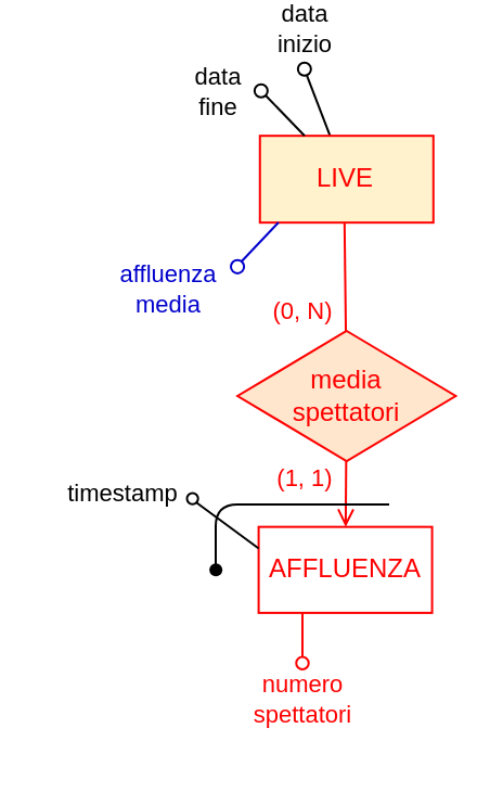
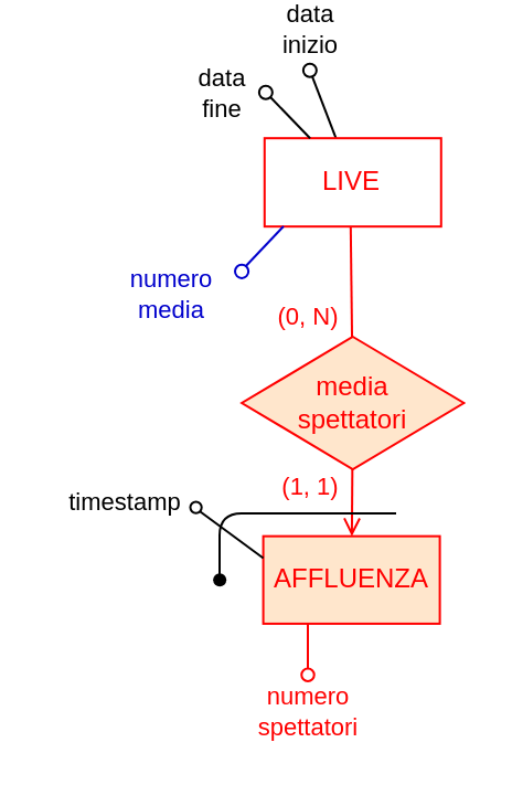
  <mxCell id="0" />
  <mxCell id="1" parent="0" />
  <mxCell id="2" value="" style="endArrow=oval;html=1;fillStyle=auto;strokeWidth=1;startSize=6;endSize=6;fillColor=#000000;startArrow=none;startFill=0;endFill=0;" parent="1" source="4" edge="1"><mxGeometry width="50" height="50" relative="1" as="geometry"><mxPoint x="133.99" y="-272.993" as="sourcePoint" /><mxPoint x="139.93" y="20.35" as="targetPoint" /></mxGeometry></mxCell>
  <mxCell id="3" value="data&lt;br&gt;inizio" style="edgeLabel;html=1;align=center;verticalAlign=middle;resizable=0;points=[];" parent="2" vertex="1" connectable="0"><mxGeometry x="0.479" y="1" relative="1" as="geometry"><mxPoint x="-3" y="-28" as="offset" /></mxGeometry></mxCell>
- <mxCell id="4" value="&lt;font color=&quot;#ff0000&quot;&gt;LIVE&lt;/font&gt;" style="whiteSpace=wrap;html=1;strokeColor=#FF0000;fillColor=#fff2cc;" parent="1" vertex="1"><mxGeometry x="119.39" y="51.09" width="80" height="40" as="geometry" /></mxCell>
+ <mxCell id="4" value="&lt;font color=&quot;#ff0000&quot;&gt;LIVE&lt;/font&gt;" style="whiteSpace=wrap;html=1;strokeColor=#FF0000;" parent="1" vertex="1"><mxGeometry x="119.39" y="51.09" width="80" height="40" as="geometry" /></mxCell>
  <mxCell id="5" value="" style="endArrow=oval;html=1;fillStyle=auto;strokeWidth=1;startSize=6;endSize=6;fillColor=#000000;startArrow=none;startFill=0;endFill=0;" parent="1" source="4" edge="1"><mxGeometry width="50" height="50" relative="1" as="geometry"><mxPoint x="161.72" y="61.09" as="sourcePoint" /><mxPoint x="119.93" y="30.35" as="targetPoint" /></mxGeometry></mxCell>
  <mxCell id="6" value="data&lt;br&gt;fine" style="edgeLabel;html=1;align=center;verticalAlign=middle;resizable=0;points=[];" parent="5" vertex="1" connectable="0"><mxGeometry x="0.479" y="1" relative="1" as="geometry"><mxPoint x="-25" y="-6" as="offset" /></mxGeometry></mxCell>
  <mxCell id="7" value="&lt;font color=&quot;#ff0000&quot;&gt;(0, N)&lt;/font&gt;" style="edgeStyle=none;html=1;endArrow=none;endFill=0;exitX=0.5;exitY=1;exitDx=0;exitDy=0;strokeColor=#FF0000;" parent="1" target="10" edge="1"><mxGeometry x="0.655" y="-20" relative="1" as="geometry"><mxPoint as="offset" /><mxPoint x="158.41" y="91.09" as="sourcePoint" /></mxGeometry></mxCell>
- <mxCell id="8" value="&lt;font color=&quot;#ff0000&quot;&gt;AFFLUENZA&lt;/font&gt;" style="whiteSpace=wrap;html=1;strokeColor=#FF0000;" parent="1" vertex="1"><mxGeometry x="118.8" y="231.33" width="80" height="39.62" as="geometry" /></mxCell>
+ <mxCell id="8" value="&lt;font color=&quot;#ff0000&quot;&gt;AFFLUENZA&lt;/font&gt;" style="whiteSpace=wrap;html=1;strokeColor=#FF0000;fillColor=#ffe6cc;" parent="1" vertex="1"><mxGeometry x="118.8" y="231.33" width="80" height="39.62" as="geometry" /></mxCell>
  <mxCell id="9" value="&lt;font color=&quot;#ff0000&quot;&gt;(1, 1)&lt;/font&gt;" style="edgeStyle=none;html=1;endArrow=open;endFill=0;strokeColor=#FF0000;" parent="1" source="10" target="8" edge="1"><mxGeometry x="-0.454" y="-19" relative="1" as="geometry"><mxPoint as="offset" /></mxGeometry></mxCell>
  <mxCell id="10" value="&lt;font color=&quot;#ff0000&quot;&gt;media&lt;br&gt;spettatori&lt;/font&gt;" style="rhombus;whiteSpace=wrap;html=1;strokeColor=#FF0000;fillColor=#ffe6cc;" parent="1" vertex="1"><mxGeometry x="109.08" y="141" width="100.61" height="60" as="geometry" /></mxCell>
  <mxCell id="11" value="" style="endArrow=none;html=1;strokeColor=#000000;fontSize=11;fontColor=#FF0000;exitX=0;exitY=0.25;exitDx=0;exitDy=0;entryX=1;entryY=1;entryDx=0;entryDy=0;" parent="1" source="8" target="12" edge="1"><mxGeometry width="50" height="50" relative="1" as="geometry"><mxPoint x="69.39" y="270.87" as="sourcePoint" /><mxPoint x="89" y="221" as="targetPoint" /></mxGeometry></mxCell>
  <mxCell id="12" value="" style="ellipse;whiteSpace=wrap;html=1;aspect=fixed;strokeColor=#000000;fontSize=11;fontColor=#FF0000;" parent="1" vertex="1"><mxGeometry x="85.73" y="215.74" width="5.13" height="5.13" as="geometry" /></mxCell>
  <mxCell id="13" value="" style="endArrow=none;html=1;strokeColor=#FF0000;fontSize=11;fontColor=#FF0000;" parent="1" edge="1"><mxGeometry width="50" height="50" relative="1" as="geometry"><mxPoint x="139" y="291" as="sourcePoint" /><mxPoint x="139" y="271" as="targetPoint" /></mxGeometry></mxCell>
  <mxCell id="14" value="" style="ellipse;whiteSpace=wrap;html=1;aspect=fixed;strokeColor=#FF0000;fontSize=11;fontColor=#FF0000;" parent="1" vertex="1"><mxGeometry x="136.13" y="291.26" width="5.74" height="5.74" as="geometry" /></mxCell>
  <mxCell id="15" value="&lt;font style=&quot;font-size: 11px;&quot;&gt;numero &lt;br&gt;spettatori&lt;/font&gt;" style="text;html=1;align=center;verticalAlign=middle;resizable=0;points=[];autosize=1;strokeColor=none;fillColor=none;fontSize=11;fontColor=#FF0000;" parent="1" vertex="1"><mxGeometry x="104.08" y="291.26" width="70" height="40" as="geometry" /></mxCell>
  <mxCell id="16" value="&lt;font style=&quot;font-size: 11px;&quot; color=&quot;#000000&quot;&gt;timestamp&lt;/font&gt;" style="text;html=1;align=center;verticalAlign=middle;resizable=0;points=[];autosize=1;strokeColor=none;fillColor=none;fontSize=10;fontColor=#FF0000;" parent="1" vertex="1"><mxGeometry x="20.86" y="201.33" width="70" height="30" as="geometry" /></mxCell>
  <mxCell id="17" value="" style="endArrow=none;html=1;strokeColor=#000000;fontSize=10;fontColor=#FF0000;" parent="1" edge="1"><mxGeometry width="50" height="50" relative="1" as="geometry"><mxPoint x="99" y="251" as="sourcePoint" /><mxPoint x="179" y="221" as="targetPoint" /><Array as="points"><mxPoint x="99" y="221" /></Array></mxGeometry></mxCell>
  <mxCell id="18" value="" style="shape=waypoint;fillStyle=solid;size=6;pointerEvents=1;points=[];fillColor=none;resizable=0;rotatable=0;perimeter=centerPerimeter;snapToPoint=1;strokeColor=#000000;fontSize=10;fontColor=#FF0000;" parent="1" vertex="1"><mxGeometry x="89.08" y="241.14" width="20" height="20" as="geometry" /></mxCell>
  <mxCell id="19" value="" style="endArrow=none;html=1;fontSize=10;strokeColor=#0000CC;" parent="1" edge="1"><mxGeometry width="50" height="50" relative="1" as="geometry"><mxPoint x="109" y="111" as="sourcePoint" /><mxPoint x="128" y="91" as="targetPoint" /></mxGeometry></mxCell>
  <mxCell id="20" value="" style="ellipse;whiteSpace=wrap;html=1;aspect=fixed;fontSize=10;strokeColor=#0000CC;" parent="1" vertex="1"><mxGeometry x="106" y="108.39" width="6.08" height="6.08" as="geometry" /></mxCell>
- <mxCell id="21" value="&lt;font color=&quot;#0000cc&quot; style=&quot;font-size: 11px;&quot;&gt;affluenza &lt;br&gt;media&lt;/font&gt;" style="text;html=1;align=center;verticalAlign=middle;resizable=0;points=[];autosize=1;strokeColor=none;fillColor=none;fontSize=10;" parent="1" vertex="1"><mxGeometry x="42.08" y="101.95" width="70" height="40" as="geometry" /></mxCell>
+ <mxCell id="21" value="&lt;font color=&quot;#0000cc&quot; style=&quot;font-size: 11px;&quot;&gt;numero &lt;br&gt;media&lt;/font&gt;" style="text;html=1;align=center;verticalAlign=middle;resizable=0;points=[];autosize=1;strokeColor=none;fillColor=none;fontSize=10;" parent="1" vertex="1"><mxGeometry x="42.08" y="101.95" width="70" height="40" as="geometry" /></mxCell>
